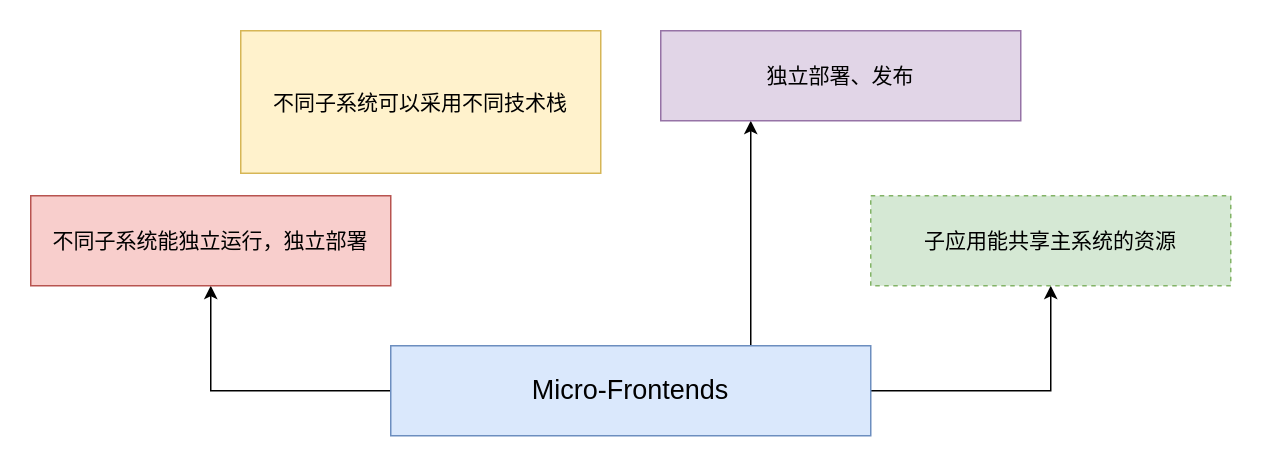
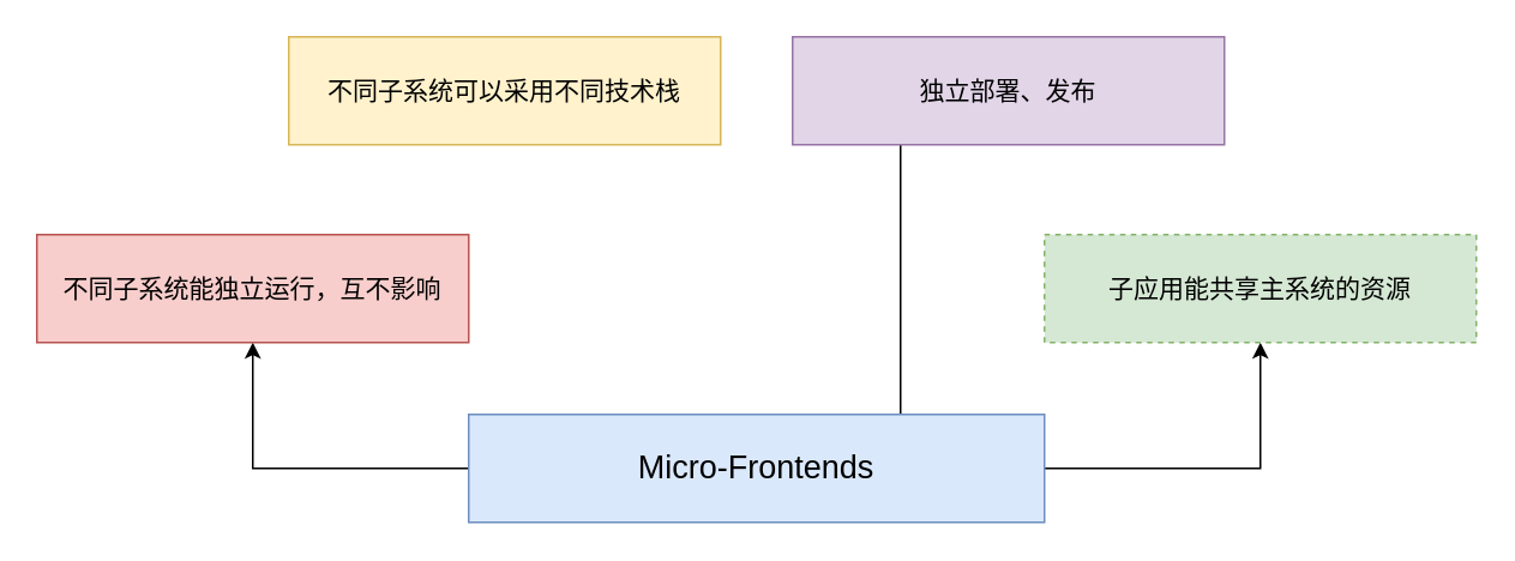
  <mxCell id="0" />
  <mxCell id="1" parent="0" />
  <mxCell id="2" style="edgeStyle=orthogonalEdgeStyle;rounded=0;orthogonalLoop=1;jettySize=auto;html=1;exitX=0;exitY=0.5;exitDx=0;exitDy=0;entryX=0.5;entryY=1;entryDx=0;entryDy=0;" edge="1" parent="1" source="5" target="7"><mxGeometry relative="1" as="geometry" /></mxCell>
  <mxCell id="3" style="edgeStyle=orthogonalEdgeStyle;rounded=0;orthogonalLoop=1;jettySize=auto;html=1;exitX=1;exitY=0.5;exitDx=0;exitDy=0;entryX=0.5;entryY=1;entryDx=0;entryDy=0;" edge="1" parent="1" source="5" target="8"><mxGeometry relative="1" as="geometry" /></mxCell>
- <mxCell id="4" style="edgeStyle=orthogonalEdgeStyle;rounded=0;orthogonalLoop=1;jettySize=auto;html=1;exitX=0.75;exitY=0;exitDx=0;exitDy=0;entryX=0.25;entryY=1;entryDx=0;entryDy=0;" edge="1" parent="1" source="5" target="9"><mxGeometry relative="1" as="geometry" /></mxCell>
+ <mxCell id="4" style="edgeStyle=orthogonalEdgeStyle;rounded=0;orthogonalLoop=1;jettySize=auto;html=1;exitX=0.75;exitY=0;exitDx=0;exitDy=0;entryX=0.25;entryY=1;entryDx=0;entryDy=0;endArrow=none;" edge="1" parent="1" source="5" target="9"><mxGeometry relative="1" as="geometry" /></mxCell>
  <mxCell id="5" value="&lt;font style=&quot;font-size: 18px&quot;&gt;Micro-Frontends&lt;/font&gt;" style="rounded=0;whiteSpace=wrap;html=1;fillColor=#dae8fc;strokeColor=#6c8ebf;" vertex="1" parent="1"><mxGeometry x="260" y="230" width="320" height="60" as="geometry" /></mxCell>
- <mxCell id="6" value="&lt;font style=&quot;font-size: 14px&quot;&gt;不同子系统可以采用不同技术栈&lt;/font&gt;" style="rounded=0;whiteSpace=wrap;html=1;fillColor=#fff2cc;strokeColor=#d6b656;" vertex="1" parent="1"><mxGeometry x="160" y="20" width="240" height="95" as="geometry" /></mxCell>
- <mxCell id="7" value="&lt;font style=&quot;font-size: 14px&quot;&gt;不同子系统能独立运行，独立部署&lt;/font&gt;" style="rounded=0;whiteSpace=wrap;html=1;fillColor=#f8cecc;strokeColor=#b85450;" vertex="1" parent="1"><mxGeometry x="20" y="130" width="240" height="60" as="geometry" /></mxCell>
+ <mxCell id="6" value="&lt;font style=&quot;font-size: 14px&quot;&gt;不同子系统可以采用不同技术栈&lt;/font&gt;" style="rounded=0;whiteSpace=wrap;html=1;fillColor=#fff2cc;strokeColor=#d6b656;" vertex="1" parent="1"><mxGeometry x="160" y="20" width="240" height="60" as="geometry" /></mxCell>
+ <mxCell id="7" value="&lt;font style=&quot;font-size: 14px&quot;&gt;不同子系统能独立运行，互不影响&lt;/font&gt;" style="rounded=0;whiteSpace=wrap;html=1;fillColor=#f8cecc;strokeColor=#b85450;" vertex="1" parent="1"><mxGeometry x="20" y="130" width="240" height="60" as="geometry" /></mxCell>
  <mxCell id="8" value="&lt;font style=&quot;font-size: 14px&quot;&gt;子应用能共享主系统的资源&lt;/font&gt;" style="rounded=0;whiteSpace=wrap;html=1;fillColor=#d5e8d4;strokeColor=#82b366;dashed=1;" vertex="1" parent="1"><mxGeometry x="580" y="130" width="240" height="60" as="geometry" /></mxCell>
  <mxCell id="9" value="&lt;font style=&quot;font-size: 14px&quot;&gt;独立部署、发布&lt;/font&gt;" style="rounded=0;whiteSpace=wrap;html=1;fillColor=#e1d5e7;strokeColor=#9673a6;" vertex="1" parent="1"><mxGeometry x="440" y="20" width="240" height="60" as="geometry" /></mxCell>
